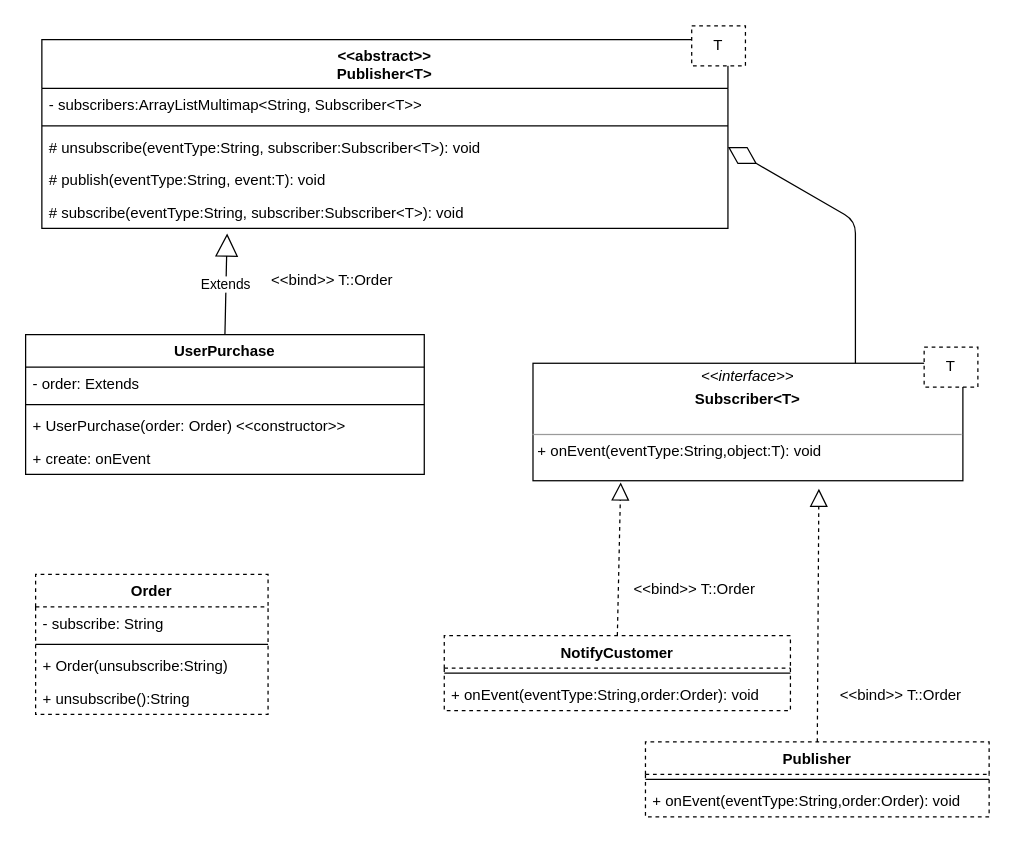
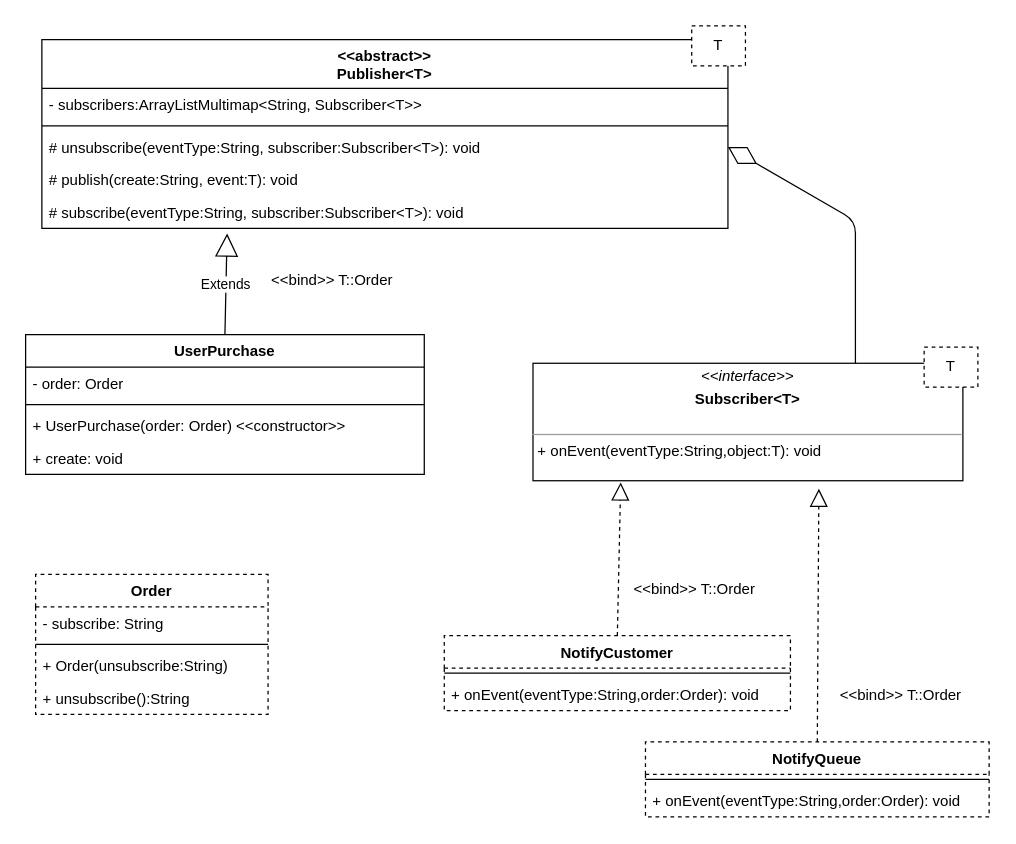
  <mxCell id="0" />
  <mxCell id="1" parent="0" />
  <mxCell id="2" value="&lt;p style=&quot;margin: 0px ; margin-top: 4px ; text-align: center&quot;&gt;&lt;i&gt;&amp;lt;&amp;lt;interface&amp;gt;&amp;gt;&lt;/i&gt;&lt;/p&gt;&lt;p style=&quot;margin: 0px ; margin-top: 4px ; text-align: center&quot;&gt;&lt;b&gt;Subscriber&amp;lt;&lt;/b&gt;&lt;b&gt;T&amp;gt;&lt;/b&gt;&lt;/p&gt;&lt;p style=&quot;margin: 0px ; margin-left: 4px&quot;&gt;&lt;br&gt;&lt;/p&gt;&lt;hr size=&quot;1&quot;&gt;&lt;p style=&quot;margin: 0px ; margin-left: 4px&quot;&gt;+ onEvent(eventType:String,object:T): void&lt;br&gt;&lt;/p&gt;" style="verticalAlign=top;align=left;overflow=fill;fontSize=12;fontFamily=Helvetica;html=1;" vertex="1" parent="1"><mxGeometry x="426" y="290" width="344" height="94" as="geometry" /></mxCell>
  <mxCell id="3" value="T" style="rounded=0;whiteSpace=wrap;html=1;dashed=1;" vertex="1" parent="1"><mxGeometry x="739" y="277" width="43" height="32" as="geometry" /></mxCell>
  <mxCell id="4" value="" style="endArrow=block;dashed=1;endFill=0;endSize=12;html=1;exitX=0.5;exitY=0;exitDx=0;exitDy=0;entryX=0.204;entryY=1.014;entryDx=0;entryDy=0;entryPerimeter=0;" edge="1" parent="1" source="14" target="2"><mxGeometry width="160" relative="1" as="geometry"><mxPoint x="499" y="483" as="sourcePoint" /><mxPoint x="659" y="483" as="targetPoint" /><Array as="points" /></mxGeometry></mxCell>
  <mxCell id="5" value="&amp;lt;&amp;lt;bind&amp;gt;&amp;gt; T::Order" style="text;html=1;align=center;verticalAlign=middle;resizable=0;points=[];autosize=1;" vertex="1" parent="1"><mxGeometry x="501" y="462" width="107" height="18" as="geometry" /></mxCell>
  <mxCell id="6" value="" style="endArrow=block;dashed=1;endFill=0;endSize=12;html=1;exitX=0.5;exitY=0;exitDx=0;exitDy=0;entryX=0.665;entryY=1.068;entryDx=0;entryDy=0;entryPerimeter=0;" edge="1" parent="1" source="17" target="2"><mxGeometry width="160" relative="1" as="geometry"><mxPoint x="945.5" y="487" as="sourcePoint" /><mxPoint x="920.5" y="431" as="targetPoint" /><Array as="points" /></mxGeometry></mxCell>
  <mxCell id="7" value="&amp;lt;&amp;lt;bind&amp;gt;&amp;gt; T::Order" style="text;html=1;align=center;verticalAlign=middle;resizable=0;points=[];autosize=1;" vertex="1" parent="1"><mxGeometry x="666" y="547" width="107" height="18" as="geometry" /></mxCell>
  <mxCell id="8" value="" style="endArrow=diamondThin;endFill=0;endSize=24;html=1;entryX=1;entryY=0.5;entryDx=0;entryDy=0;exitX=0.75;exitY=0;exitDx=0;exitDy=0;" edge="1" parent="1" source="2" target="23"><mxGeometry width="160" relative="1" as="geometry"><mxPoint x="701" y="172" as="sourcePoint" /><mxPoint x="861" y="172" as="targetPoint" /><Array as="points"><mxPoint x="684" y="176" /></Array></mxGeometry></mxCell>
  <mxCell id="9" value="Order" style="swimlane;fontStyle=1;align=center;verticalAlign=top;childLayout=stackLayout;horizontal=1;startSize=26;horizontalStack=0;resizeParent=1;resizeParentMax=0;resizeLast=0;collapsible=1;marginBottom=0;dashed=1;" vertex="1" parent="1"><mxGeometry x="28" y="459" width="186" height="112" as="geometry" /></mxCell>
  <mxCell id="10" value="- subscribe: String" style="text;strokeColor=none;fillColor=none;align=left;verticalAlign=top;spacingLeft=4;spacingRight=4;overflow=hidden;rotatable=0;points=[[0,0.5],[1,0.5]];portConstraint=eastwest;" vertex="1" parent="9"><mxGeometry y="26" width="186" height="26" as="geometry" /></mxCell>
  <mxCell id="11" value="" style="line;strokeWidth=1;fillColor=none;align=left;verticalAlign=middle;spacingTop=-1;spacingLeft=3;spacingRight=3;rotatable=0;labelPosition=right;points=[];portConstraint=eastwest;" vertex="1" parent="9"><mxGeometry y="52" width="186" height="8" as="geometry" /></mxCell>
  <mxCell id="12" value="+ Order(unsubscribe:String)" style="text;strokeColor=none;fillColor=none;align=left;verticalAlign=top;spacingLeft=4;spacingRight=4;overflow=hidden;rotatable=0;points=[[0,0.5],[1,0.5]];portConstraint=eastwest;dashed=1;" vertex="1" parent="9"><mxGeometry y="60" width="186" height="26" as="geometry" /></mxCell>
  <mxCell id="13" value="+ unsubscribe():String" style="text;strokeColor=none;fillColor=none;align=left;verticalAlign=top;spacingLeft=4;spacingRight=4;overflow=hidden;rotatable=0;points=[[0,0.5],[1,0.5]];portConstraint=eastwest;" vertex="1" parent="9"><mxGeometry y="86" width="186" height="26" as="geometry" /></mxCell>
  <mxCell id="14" value="NotifyCustomer" style="swimlane;fontStyle=1;align=center;verticalAlign=top;childLayout=stackLayout;horizontal=1;startSize=26;horizontalStack=0;resizeParent=1;resizeParentMax=0;resizeLast=0;collapsible=1;marginBottom=0;dashed=1;" vertex="1" parent="1"><mxGeometry x="355" y="508" width="277" height="60" as="geometry" /></mxCell>
  <mxCell id="15" value="" style="line;strokeWidth=1;fillColor=none;align=left;verticalAlign=middle;spacingTop=-1;spacingLeft=3;spacingRight=3;rotatable=0;labelPosition=right;points=[];portConstraint=eastwest;" vertex="1" parent="14"><mxGeometry y="26" width="277" height="8" as="geometry" /></mxCell>
  <mxCell id="16" value="+ onEvent(eventType:String,order:Order): void" style="text;strokeColor=none;fillColor=none;align=left;verticalAlign=top;spacingLeft=4;spacingRight=4;overflow=hidden;rotatable=0;points=[[0,0.5],[1,0.5]];portConstraint=eastwest;" vertex="1" parent="14"><mxGeometry y="34" width="277" height="26" as="geometry" /></mxCell>
- <mxCell id="17" value="Publisher" style="swimlane;fontStyle=1;align=center;verticalAlign=top;childLayout=stackLayout;horizontal=1;startSize=26;horizontalStack=0;resizeParent=1;resizeParentMax=0;resizeLast=0;collapsible=1;marginBottom=0;dashed=1;" vertex="1" parent="1"><mxGeometry x="516" y="593" width="275" height="60" as="geometry" /></mxCell>
+ <mxCell id="17" value="NotifyQueue" style="swimlane;fontStyle=1;align=center;verticalAlign=top;childLayout=stackLayout;horizontal=1;startSize=26;horizontalStack=0;resizeParent=1;resizeParentMax=0;resizeLast=0;collapsible=1;marginBottom=0;dashed=1;" vertex="1" parent="1"><mxGeometry x="516" y="593" width="275" height="60" as="geometry" /></mxCell>
  <mxCell id="18" value="" style="line;strokeWidth=1;fillColor=none;align=left;verticalAlign=middle;spacingTop=-1;spacingLeft=3;spacingRight=3;rotatable=0;labelPosition=right;points=[];portConstraint=eastwest;" vertex="1" parent="17"><mxGeometry y="26" width="275" height="8" as="geometry" /></mxCell>
  <mxCell id="19" value="+ onEvent(eventType:String,order:Order): void" style="text;strokeColor=none;fillColor=none;align=left;verticalAlign=top;spacingLeft=4;spacingRight=4;overflow=hidden;rotatable=0;points=[[0,0.5],[1,0.5]];portConstraint=eastwest;" vertex="1" parent="17"><mxGeometry y="34" width="275" height="26" as="geometry" /></mxCell>
  <mxCell id="20" value="&lt;&lt;abstract&gt;&gt;&#10;Publisher&lt;T&gt;" style="swimlane;fontStyle=1;align=center;verticalAlign=top;childLayout=stackLayout;horizontal=1;startSize=39;horizontalStack=0;resizeParent=1;resizeParentMax=0;resizeLast=0;collapsible=1;marginBottom=0;" vertex="1" parent="1"><mxGeometry x="33" y="31" width="549" height="151" as="geometry" /></mxCell>
  <mxCell id="21" value="- subscribers:ArrayListMultimap&lt;String, Subscriber&lt;T&gt;&gt; &#10; " style="text;strokeColor=none;fillColor=none;align=left;verticalAlign=top;spacingLeft=4;spacingRight=4;overflow=hidden;rotatable=0;points=[[0,0.5],[1,0.5]];portConstraint=eastwest;" vertex="1" parent="20"><mxGeometry y="39" width="549" height="26" as="geometry" /></mxCell>
  <mxCell id="22" value="" style="line;strokeWidth=1;fillColor=none;align=left;verticalAlign=middle;spacingTop=-1;spacingLeft=3;spacingRight=3;rotatable=0;labelPosition=right;points=[];portConstraint=eastwest;" vertex="1" parent="20"><mxGeometry y="65" width="549" height="8" as="geometry" /></mxCell>
  <mxCell id="23" value="# unsubscribe(eventType:String, subscriber:Subscriber&lt;T&gt;): void" style="text;strokeColor=none;fillColor=none;align=left;verticalAlign=top;spacingLeft=4;spacingRight=4;overflow=hidden;rotatable=0;points=[[0,0.5],[1,0.5]];portConstraint=eastwest;" vertex="1" parent="20"><mxGeometry y="73" width="549" height="26" as="geometry" /></mxCell>
- <mxCell id="24" value="# publish(eventType:String, event:T): void" style="text;strokeColor=none;fillColor=none;align=left;verticalAlign=top;spacingLeft=4;spacingRight=4;overflow=hidden;rotatable=0;points=[[0,0.5],[1,0.5]];portConstraint=eastwest;" vertex="1" parent="20"><mxGeometry y="99" width="549" height="26" as="geometry" /></mxCell>
+ <mxCell id="24" value="# publish(create:String, event:T): void" style="text;strokeColor=none;fillColor=none;align=left;verticalAlign=top;spacingLeft=4;spacingRight=4;overflow=hidden;rotatable=0;points=[[0,0.5],[1,0.5]];portConstraint=eastwest;" vertex="1" parent="20"><mxGeometry y="99" width="549" height="26" as="geometry" /></mxCell>
  <mxCell id="25" value="# subscribe(eventType:String, subscriber:Subscriber&lt;T&gt;): void" style="text;strokeColor=none;fillColor=none;align=left;verticalAlign=top;spacingLeft=4;spacingRight=4;overflow=hidden;rotatable=0;points=[[0,0.5],[1,0.5]];portConstraint=eastwest;" vertex="1" parent="20"><mxGeometry y="125" width="549" height="26" as="geometry" /></mxCell>
  <mxCell id="26" value="T" style="rounded=0;whiteSpace=wrap;html=1;dashed=1;" vertex="1" parent="1"><mxGeometry x="553" y="20" width="43" height="32" as="geometry" /></mxCell>
  <mxCell id="27" value="Extends" style="endArrow=block;endSize=16;endFill=0;html=1;exitX=0.5;exitY=0;exitDx=0;exitDy=0;entryX=0.27;entryY=1.159;entryDx=0;entryDy=0;entryPerimeter=0;" edge="1" parent="1" source="28" target="25"><mxGeometry width="160" relative="1" as="geometry"><mxPoint x="306" y="210" as="sourcePoint" /><mxPoint x="466" y="210" as="targetPoint" /></mxGeometry></mxCell>
  <mxCell id="28" value="UserPurchase" style="swimlane;fontStyle=1;align=center;verticalAlign=top;childLayout=stackLayout;horizontal=1;startSize=26;horizontalStack=0;resizeParent=1;resizeParentMax=0;resizeLast=0;collapsible=1;marginBottom=0;" vertex="1" parent="1"><mxGeometry x="20" y="267" width="319" height="112" as="geometry" /></mxCell>
- <mxCell id="29" value="- order: Extends&#10;&#10;" style="text;strokeColor=none;fillColor=none;align=left;verticalAlign=top;spacingLeft=4;spacingRight=4;overflow=hidden;rotatable=0;points=[[0,0.5],[1,0.5]];portConstraint=eastwest;dashed=1;" vertex="1" parent="28"><mxGeometry y="26" width="319" height="26" as="geometry" /></mxCell>
+ <mxCell id="29" value="- order: Order&#10;&#10;" style="text;strokeColor=none;fillColor=none;align=left;verticalAlign=top;spacingLeft=4;spacingRight=4;overflow=hidden;rotatable=0;points=[[0,0.5],[1,0.5]];portConstraint=eastwest;dashed=1;" vertex="1" parent="28"><mxGeometry y="26" width="319" height="26" as="geometry" /></mxCell>
  <mxCell id="30" value="" style="line;strokeWidth=1;fillColor=none;align=left;verticalAlign=middle;spacingTop=-1;spacingLeft=3;spacingRight=3;rotatable=0;labelPosition=right;points=[];portConstraint=eastwest;" vertex="1" parent="28"><mxGeometry y="52" width="319" height="8" as="geometry" /></mxCell>
  <mxCell id="31" value="+ UserPurchase(order: Order) &lt;&lt;constructor&gt;&gt;" style="text;strokeColor=none;fillColor=none;align=left;verticalAlign=top;spacingLeft=4;spacingRight=4;overflow=hidden;rotatable=0;points=[[0,0.5],[1,0.5]];portConstraint=eastwest;dashed=1;" vertex="1" parent="28"><mxGeometry y="60" width="319" height="26" as="geometry" /></mxCell>
- <mxCell id="32" value="+ create: onEvent" style="text;strokeColor=none;fillColor=none;align=left;verticalAlign=top;spacingLeft=4;spacingRight=4;overflow=hidden;rotatable=0;points=[[0,0.5],[1,0.5]];portConstraint=eastwest;dashed=1;" vertex="1" parent="28"><mxGeometry y="86" width="319" height="26" as="geometry" /></mxCell>
+ <mxCell id="32" value="+ create: void" style="text;strokeColor=none;fillColor=none;align=left;verticalAlign=top;spacingLeft=4;spacingRight=4;overflow=hidden;rotatable=0;points=[[0,0.5],[1,0.5]];portConstraint=eastwest;dashed=1;" vertex="1" parent="28"><mxGeometry y="86" width="319" height="26" as="geometry" /></mxCell>
  <mxCell id="33" value="&amp;lt;&amp;lt;bind&amp;gt;&amp;gt; T::Order" style="text;html=1;align=center;verticalAlign=middle;resizable=0;points=[];autosize=1;" vertex="1" parent="1"><mxGeometry x="211" y="215" width="107" height="18" as="geometry" /></mxCell>
